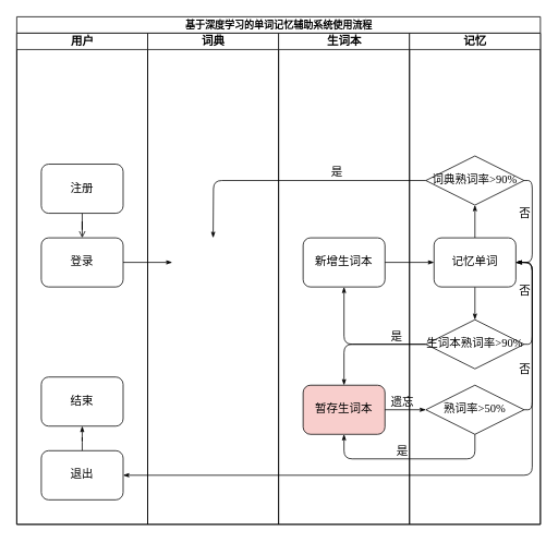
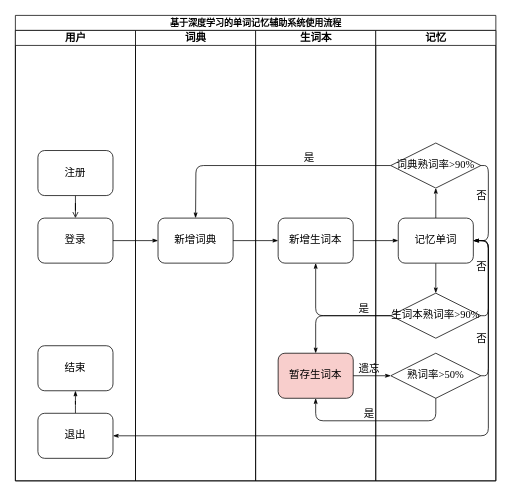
  <mxCell id="0" />
  <mxCell id="1" parent="0" />
  <mxCell id="2" value="&lt;font face=&quot;宋体&quot; style=&quot;font-size: 12px;&quot;&gt;基于深度学习的单词记忆辅助系统使用流程&lt;/font&gt;" style="swimlane;html=1;childLayout=stackLayout;startSize=20;rounded=0;shadow=0;labelBackgroundColor=none;strokeWidth=1;fontFamily=Verdana;fontSize=8;align=center;" parent="1" vertex="1"><mxGeometry x="20" y="20" width="640" height="620" as="geometry" /></mxCell>
  <mxCell id="3" value="用户" style="swimlane;html=1;startSize=20;fontFamily=宋体;fontSize=14;" parent="2" vertex="1"><mxGeometry y="20" width="160" height="600" as="geometry" /></mxCell>
  <mxCell id="4" style="edgeStyle=orthogonalEdgeStyle;rounded=0;orthogonalLoop=1;jettySize=auto;html=1;entryX=0.5;entryY=0;entryDx=0;entryDy=0;endArrow=open;" edge="1" parent="3" source="5" target="6"><mxGeometry relative="1" as="geometry" /></mxCell>
  <mxCell id="5" value="注册" style="rounded=1;whiteSpace=wrap;html=1;shadow=0;labelBackgroundColor=none;strokeWidth=1;fontFamily=宋体;fontSize=14;align=center;" parent="3" vertex="1"><mxGeometry x="30" y="160" width="100" height="60" as="geometry" /></mxCell>
  <mxCell id="6" value="登录" style="rounded=1;whiteSpace=wrap;html=1;shadow=0;labelBackgroundColor=none;strokeWidth=1;fontFamily=宋体;fontSize=14;align=center;" vertex="1" parent="3"><mxGeometry x="30" y="250" width="100" height="60" as="geometry" /></mxCell>
  <mxCell id="7" style="edgeStyle=orthogonalEdgeStyle;rounded=1;orthogonalLoop=1;jettySize=auto;html=1;entryX=0.5;entryY=1;entryDx=0;entryDy=0;strokeColor=default;strokeWidth=1;align=center;verticalAlign=middle;fontFamily=宋体;fontSize=14;fontColor=default;labelBackgroundColor=none;startArrow=none;startFill=0;startSize=5;endArrow=classicThin;endFill=1;endSize=5;" edge="1" parent="3" source="8" target="9"><mxGeometry relative="1" as="geometry" /></mxCell>
  <mxCell id="8" value="退出" style="rounded=1;whiteSpace=wrap;html=1;shadow=0;labelBackgroundColor=none;strokeWidth=1;fontFamily=宋体;fontSize=14;align=center;" vertex="1" parent="3"><mxGeometry x="30" y="510" width="100" height="60" as="geometry" /></mxCell>
  <mxCell id="9" value="结束" style="rounded=1;whiteSpace=wrap;html=1;shadow=0;labelBackgroundColor=none;strokeWidth=1;fontFamily=宋体;fontSize=14;align=center;" vertex="1" parent="3"><mxGeometry x="30" y="420" width="100" height="60" as="geometry" /></mxCell>
  <mxCell id="10" value="词典" style="swimlane;html=1;startSize=20;fontFamily=宋体;fontSize=14;" vertex="1" parent="2"><mxGeometry x="160" y="20" width="160" height="600" as="geometry" /></mxCell>
+ <mxCell id="11" value="新增词典" style="rounded=1;whiteSpace=wrap;html=1;shadow=0;labelBackgroundColor=none;strokeWidth=1;fontFamily=宋体;fontSize=14;align=center;" vertex="1" parent="10"><mxGeometry x="30" y="250" width="100" height="60" as="geometry" /></mxCell>
  <mxCell id="12" value="生词本" style="swimlane;html=1;startSize=20;fontFamily=宋体;fontSize=14;" parent="2" vertex="1"><mxGeometry x="320" y="20" width="160" height="600" as="geometry" /></mxCell>
  <mxCell id="13" value="新增生词本" style="rounded=1;whiteSpace=wrap;html=1;shadow=0;labelBackgroundColor=none;strokeWidth=1;fontFamily=宋体;fontSize=14;align=center;" vertex="1" parent="12"><mxGeometry x="30" y="250" width="100" height="60" as="geometry" /></mxCell>
  <mxCell id="14" value="暂存生词本" style="rounded=1;whiteSpace=wrap;html=1;shadow=0;labelBackgroundColor=none;strokeWidth=1;fontFamily=宋体;fontSize=14;align=center;fillColor=#f8cecc;" parent="12" vertex="1"><mxGeometry x="30" y="430" width="100" height="60" as="geometry" /></mxCell>
  <mxCell id="15" value="记忆" style="swimlane;html=1;startSize=20;fontFamily=宋体;fontSize=14;" parent="2" vertex="1"><mxGeometry x="480" y="20" width="160" height="600" as="geometry" /></mxCell>
  <mxCell id="16" style="edgeStyle=orthogonalEdgeStyle;rounded=1;orthogonalLoop=1;jettySize=auto;html=1;entryX=1;entryY=0.5;entryDx=0;entryDy=0;strokeColor=default;strokeWidth=1;align=center;verticalAlign=middle;fontFamily=宋体;fontSize=14;fontColor=default;labelBackgroundColor=none;startArrow=none;startFill=0;startSize=5;endArrow=classicThin;endFill=1;endSize=5;exitX=1;exitY=0.5;exitDx=0;exitDy=0;" edge="1" parent="15" source="18" target="21"><mxGeometry relative="1" as="geometry"><mxPoint x="141" y="382" as="sourcePoint" /><Array as="points"><mxPoint x="150" y="380" /><mxPoint x="150" y="280" /></Array></mxGeometry></mxCell>
  <mxCell id="17" value="&lt;font face=&quot;宋体&quot;&gt;&lt;span style=&quot;font-size: 14px;&quot;&gt;否&lt;/span&gt;&lt;/font&gt;" style="edgeLabel;html=1;align=center;verticalAlign=middle;resizable=0;points=[];fontFamily=Verdana;fontSize=8;fontColor=default;labelBackgroundColor=none;" vertex="1" connectable="0" parent="16"><mxGeometry x="-0.091" y="1" relative="1" as="geometry"><mxPoint x="-9" y="-16" as="offset" /></mxGeometry></mxCell>
  <mxCell id="18" value="生词本熟词率&amp;gt;90%" style="rhombus;whiteSpace=wrap;html=1;rounded=0;shadow=0;labelBackgroundColor=none;strokeWidth=1;fontFamily=宋体;fontSize=14;align=center;" parent="15" vertex="1"><mxGeometry x="20" y="350" width="120" height="60" as="geometry" /></mxCell>
  <mxCell id="19" style="edgeStyle=orthogonalEdgeStyle;rounded=1;orthogonalLoop=1;jettySize=auto;html=1;entryX=0.5;entryY=0;entryDx=0;entryDy=0;strokeColor=default;strokeWidth=1;align=center;verticalAlign=middle;fontFamily=Verdana;fontSize=8;fontColor=default;labelBackgroundColor=none;startArrow=none;startFill=0;startSize=5;endArrow=classicThin;endFill=1;endSize=5;" edge="1" parent="15" source="21" target="18"><mxGeometry relative="1" as="geometry" /></mxCell>
  <mxCell id="20" style="edgeStyle=orthogonalEdgeStyle;rounded=1;orthogonalLoop=1;jettySize=auto;html=1;entryX=0.5;entryY=1;entryDx=0;entryDy=0;strokeColor=default;strokeWidth=1;align=center;verticalAlign=middle;fontFamily=宋体;fontSize=14;fontColor=default;labelBackgroundColor=none;startArrow=none;startFill=0;startSize=5;endArrow=classicThin;endFill=1;endSize=5;" edge="1" parent="15" source="21" target="27"><mxGeometry relative="1" as="geometry" /></mxCell>
  <mxCell id="21" value="记忆单词" style="rounded=1;whiteSpace=wrap;html=1;shadow=0;labelBackgroundColor=none;strokeWidth=1;fontFamily=宋体;fontSize=14;align=center;" vertex="1" parent="15"><mxGeometry x="30" y="250" width="100" height="60" as="geometry" /></mxCell>
  <mxCell id="22" style="edgeStyle=orthogonalEdgeStyle;rounded=1;orthogonalLoop=1;jettySize=auto;html=1;strokeColor=default;strokeWidth=1;align=center;verticalAlign=middle;fontFamily=宋体;fontSize=14;fontColor=default;labelBackgroundColor=none;startArrow=none;startFill=0;startSize=5;endArrow=classicThin;endFill=1;endSize=5;entryX=1;entryY=0.5;entryDx=0;entryDy=0;" edge="1" parent="15" source="24" target="21"><mxGeometry relative="1" as="geometry"><mxPoint x="250" y="310.0" as="targetPoint" /><Array as="points"><mxPoint x="150" y="460" /><mxPoint x="150" y="280" /></Array></mxGeometry></mxCell>
  <mxCell id="23" value="否" style="edgeLabel;html=1;align=center;verticalAlign=middle;resizable=0;points=[];fontFamily=宋体;fontSize=14;fontColor=default;labelBackgroundColor=none;" vertex="1" connectable="0" parent="22"><mxGeometry x="0.009" y="-2" relative="1" as="geometry"><mxPoint x="-12" y="46" as="offset" /></mxGeometry></mxCell>
  <mxCell id="24" value="熟词率&amp;gt;50%" style="rhombus;whiteSpace=wrap;html=1;rounded=0;shadow=0;labelBackgroundColor=none;strokeWidth=1;fontFamily=宋体;fontSize=14;align=center;" vertex="1" parent="15"><mxGeometry x="20" y="430" width="120" height="60" as="geometry" /></mxCell>
  <mxCell id="25" style="edgeStyle=orthogonalEdgeStyle;rounded=1;orthogonalLoop=1;jettySize=auto;html=1;exitX=1;exitY=0.5;exitDx=0;exitDy=0;entryX=1;entryY=0.5;entryDx=0;entryDy=0;strokeColor=default;strokeWidth=1;align=center;verticalAlign=middle;fontFamily=宋体;fontSize=14;fontColor=default;labelBackgroundColor=none;startArrow=none;startFill=0;startSize=5;endArrow=classicThin;endFill=1;endSize=5;" edge="1" parent="15" source="27" target="21"><mxGeometry relative="1" as="geometry"><Array as="points"><mxPoint x="150" y="180" /><mxPoint x="150" y="280" /></Array></mxGeometry></mxCell>
  <mxCell id="26" value="否" style="edgeLabel;html=1;align=center;verticalAlign=middle;resizable=0;points=[];fontFamily=宋体;fontSize=14;fontColor=default;labelBackgroundColor=none;" vertex="1" connectable="0" parent="25"><mxGeometry x="-0.152" y="-3" relative="1" as="geometry"><mxPoint x="-7" y="-5" as="offset" /></mxGeometry></mxCell>
  <mxCell id="27" value="词典熟词率&amp;gt;90%" style="rhombus;whiteSpace=wrap;html=1;rounded=0;shadow=0;labelBackgroundColor=none;strokeWidth=1;fontFamily=宋体;fontSize=14;align=center;" vertex="1" parent="15"><mxGeometry x="20" y="150" width="120" height="60" as="geometry" /></mxCell>
  <mxCell id="28" style="edgeStyle=orthogonalEdgeStyle;rounded=1;orthogonalLoop=1;jettySize=auto;html=1;entryX=0;entryY=0.5;entryDx=0;entryDy=0;strokeColor=default;strokeWidth=1;align=center;verticalAlign=middle;fontFamily=Verdana;fontSize=8;fontColor=default;labelBackgroundColor=none;startArrow=none;startFill=0;startSize=5;endArrow=classicThin;endFill=1;endSize=5;" edge="1" parent="2" source="6"><mxGeometry relative="1" as="geometry"><mxPoint x="190" y="300" as="targetPoint" /></mxGeometry></mxCell>
  <mxCell id="29" style="edgeStyle=orthogonalEdgeStyle;rounded=1;orthogonalLoop=1;jettySize=auto;html=1;entryX=0;entryY=0.5;entryDx=0;entryDy=0;strokeColor=default;strokeWidth=1;align=center;verticalAlign=middle;fontFamily=Verdana;fontSize=8;fontColor=default;labelBackgroundColor=none;startArrow=none;startFill=0;startSize=5;endArrow=classicThin;endFill=1;endSize=5;" edge="1" parent="2" source="13" target="21"><mxGeometry relative="1" as="geometry" /></mxCell>
  <mxCell id="30" style="edgeStyle=orthogonalEdgeStyle;rounded=1;orthogonalLoop=1;jettySize=auto;html=1;entryX=0.5;entryY=1;entryDx=0;entryDy=0;strokeColor=default;strokeWidth=1;align=center;verticalAlign=middle;fontFamily=宋体;fontSize=14;fontColor=default;labelBackgroundColor=none;startArrow=none;startFill=0;startSize=5;endArrow=classicThin;endFill=1;endSize=5;" edge="1" parent="2" source="18" target="13"><mxGeometry relative="1" as="geometry" /></mxCell>
  <mxCell id="31" value="&lt;font style=&quot;font-size: 14px;&quot; face=&quot;宋体&quot;&gt;是&lt;/font&gt;" style="edgeLabel;html=1;align=center;verticalAlign=middle;resizable=0;points=[];fontFamily=Verdana;fontSize=8;fontColor=default;labelBackgroundColor=none;" vertex="1" connectable="0" parent="30"><mxGeometry x="-0.567" y="-1" relative="1" as="geometry"><mxPoint y="-9" as="offset" /></mxGeometry></mxCell>
  <mxCell id="32" style="edgeStyle=orthogonalEdgeStyle;rounded=1;orthogonalLoop=1;jettySize=auto;html=1;exitX=0;exitY=0.5;exitDx=0;exitDy=0;entryX=0.5;entryY=0;entryDx=0;entryDy=0;strokeColor=default;strokeWidth=1;align=center;verticalAlign=middle;fontFamily=宋体;fontSize=14;fontColor=default;labelBackgroundColor=none;startArrow=none;startFill=0;startSize=5;endArrow=classicThin;endFill=1;endSize=5;" edge="1" parent="2" source="18" target="14"><mxGeometry relative="1" as="geometry" /></mxCell>
  <mxCell id="33" style="edgeStyle=orthogonalEdgeStyle;rounded=1;orthogonalLoop=1;jettySize=auto;html=1;strokeColor=default;strokeWidth=1;align=center;verticalAlign=middle;fontFamily=宋体;fontSize=14;fontColor=default;labelBackgroundColor=none;startArrow=none;startFill=0;startSize=5;endArrow=classicThin;endFill=1;endSize=5;entryX=0;entryY=0.5;entryDx=0;entryDy=0;" edge="1" parent="2" source="14" target="24"><mxGeometry relative="1" as="geometry"><mxPoint x="540" y="470" as="targetPoint" /></mxGeometry></mxCell>
  <mxCell id="34" value="遗忘" style="edgeLabel;html=1;align=center;verticalAlign=middle;resizable=0;points=[];fontFamily=宋体;fontSize=14;fontColor=default;labelBackgroundColor=none;" vertex="1" connectable="0" parent="33"><mxGeometry x="-0.214" relative="1" as="geometry"><mxPoint y="-10" as="offset" /></mxGeometry></mxCell>
  <mxCell id="35" style="edgeStyle=orthogonalEdgeStyle;rounded=1;orthogonalLoop=1;jettySize=auto;html=1;entryX=0.5;entryY=1;entryDx=0;entryDy=0;strokeColor=default;strokeWidth=1;align=center;verticalAlign=middle;fontFamily=宋体;fontSize=14;fontColor=default;labelBackgroundColor=none;startArrow=none;startFill=0;startSize=5;endArrow=classicThin;endFill=1;endSize=5;" edge="1" parent="2" source="24" target="14"><mxGeometry relative="1" as="geometry"><Array as="points"><mxPoint x="560" y="540" /><mxPoint x="400" y="540" /></Array></mxGeometry></mxCell>
  <mxCell id="36" value="是" style="edgeLabel;html=1;align=center;verticalAlign=middle;resizable=0;points=[];fontFamily=宋体;fontSize=14;fontColor=default;labelBackgroundColor=none;" vertex="1" connectable="0" parent="35"><mxGeometry x="0.049" y="-2" relative="1" as="geometry"><mxPoint x="-5" y="-8" as="offset" /></mxGeometry></mxCell>
  <mxCell id="37" style="edgeStyle=orthogonalEdgeStyle;rounded=1;orthogonalLoop=1;jettySize=auto;html=1;entryX=0.5;entryY=0;entryDx=0;entryDy=0;strokeColor=default;strokeWidth=1;align=center;verticalAlign=middle;fontFamily=宋体;fontSize=14;fontColor=default;labelBackgroundColor=none;startArrow=none;startFill=0;startSize=5;endArrow=classicThin;endFill=1;endSize=5;" edge="1" parent="2" source="27"><mxGeometry relative="1" as="geometry"><mxPoint x="240" y="270" as="targetPoint" /></mxGeometry></mxCell>
  <mxCell id="38" value="是" style="edgeLabel;html=1;align=center;verticalAlign=middle;resizable=0;points=[];fontFamily=宋体;fontSize=14;fontColor=default;labelBackgroundColor=none;" vertex="1" connectable="0" parent="37"><mxGeometry x="-0.33" relative="1" as="geometry"><mxPoint y="-10" as="offset" /></mxGeometry></mxCell>
  <mxCell id="39" style="edgeStyle=orthogonalEdgeStyle;rounded=1;orthogonalLoop=1;jettySize=auto;html=1;entryX=1;entryY=0.5;entryDx=0;entryDy=0;strokeColor=default;strokeWidth=1;align=center;verticalAlign=middle;fontFamily=宋体;fontSize=14;fontColor=default;labelBackgroundColor=none;startArrow=none;startFill=0;startSize=5;endArrow=classicThin;endFill=1;endSize=5;exitX=1;exitY=0.5;exitDx=0;exitDy=0;" edge="1" parent="2" source="21" target="8"><mxGeometry relative="1" as="geometry"><Array as="points"><mxPoint x="630" y="300" /><mxPoint x="630" y="560" /></Array></mxGeometry></mxCell>
+ <mxCell id="40" style="edgeStyle=orthogonalEdgeStyle;rounded=1;orthogonalLoop=1;jettySize=auto;html=1;entryX=0;entryY=0.5;entryDx=0;entryDy=0;strokeColor=default;strokeWidth=1;align=center;verticalAlign=middle;fontFamily=宋体;fontSize=14;fontColor=default;labelBackgroundColor=none;startArrow=none;startFill=0;startSize=5;endArrow=classicThin;endFill=1;endSize=5;" edge="1" parent="2" source="11" target="13"><mxGeometry relative="1" as="geometry" /></mxCell>
